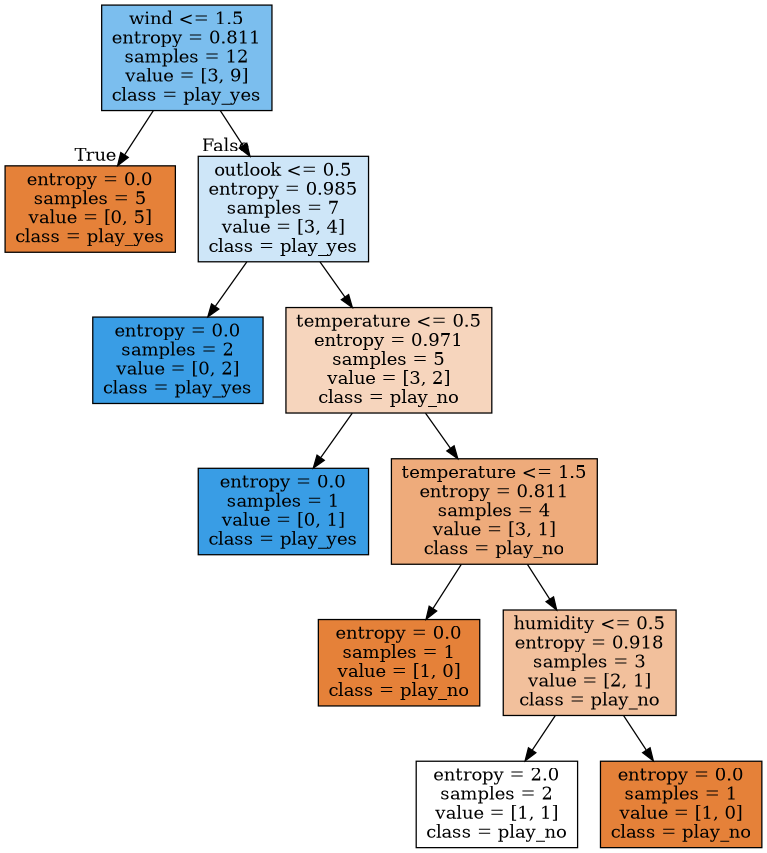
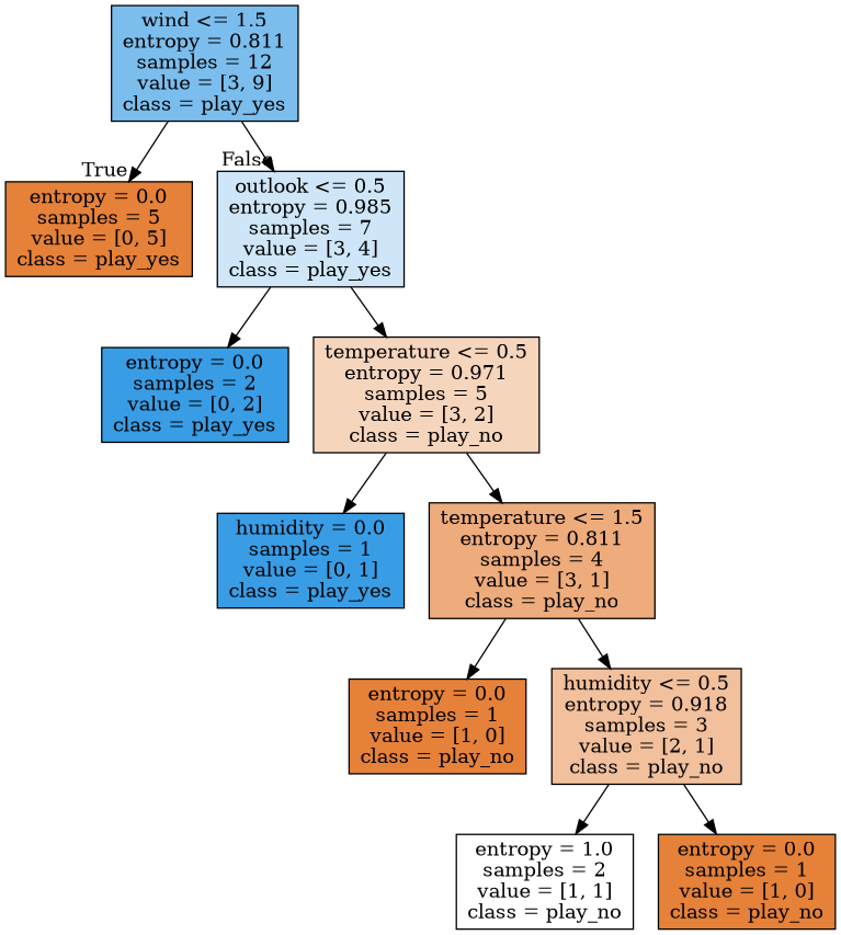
  digraph {
    node [color=black fillcolor="#e58139" shape=box style=filled]
    n1 [fillcolor="#7bbeee" label="wind <= 1.5\nentropy = 0.811\nsamples = 12\nvalue = [3, 9]\nclass = play_yes"]
    n2 [label="entropy = 0.0\nsamples = 5\nvalue = [0, 5]\nclass = play_yes"]
    n3 [fillcolor="#cee6f8" label="outlook <= 0.5\nentropy = 0.985\nsamples = 7\nvalue = [3, 4]\nclass = play_yes"]
    n4 [fillcolor="#399de5" label="entropy = 0.0\nsamples = 2\nvalue = [0, 2]\nclass = play_yes"]
    n5 [fillcolor="#f6d5bd" label="temperature <= 0.5\nentropy = 0.971\nsamples = 5\nvalue = [3, 2]\nclass = play_no"]
-   n6 [fillcolor="#399de5" label="entropy = 0.0\nsamples = 1\nvalue = [0, 1]\nclass = play_yes"]
+   n6 [fillcolor="#399de5" label="humidity = 0.0\nsamples = 1\nvalue = [0, 1]\nclass = play_yes"]
    n7 [fillcolor="#eeab7b" label="temperature <= 1.5\nentropy = 0.811\nsamples = 4\nvalue = [3, 1]\nclass = play_no"]
    n8 [label="entropy = 0.0\nsamples = 1\nvalue = [1, 0]\nclass = play_no"]
    n9 [fillcolor="#f2c09c" label="humidity <= 0.5\nentropy = 0.918\nsamples = 3\nvalue = [2, 1]\nclass = play_no"]
-   n10 [fillcolor="#ffffff" label="entropy = 2.0\nsamples = 2\nvalue = [1, 1]\nclass = play_no"]
+   n10 [fillcolor="#ffffff" label="entropy = 1.0\nsamples = 2\nvalue = [1, 1]\nclass = play_no"]
    n11 [label="entropy = 0.0\nsamples = 1\nvalue = [1, 0]\nclass = play_no"]
    n1 -> n2 [headlabel=True labelangle=45 labeldistance=2.5]
    n1 -> n3 [headlabel=False labelangle=-45 labeldistance=2.5]
    n3 -> n4
    n3 -> n5
    n5 -> n6
    n5 -> n7
    n7 -> n8
    n7 -> n9
    n9 -> n10
    n9 -> n11
  }
